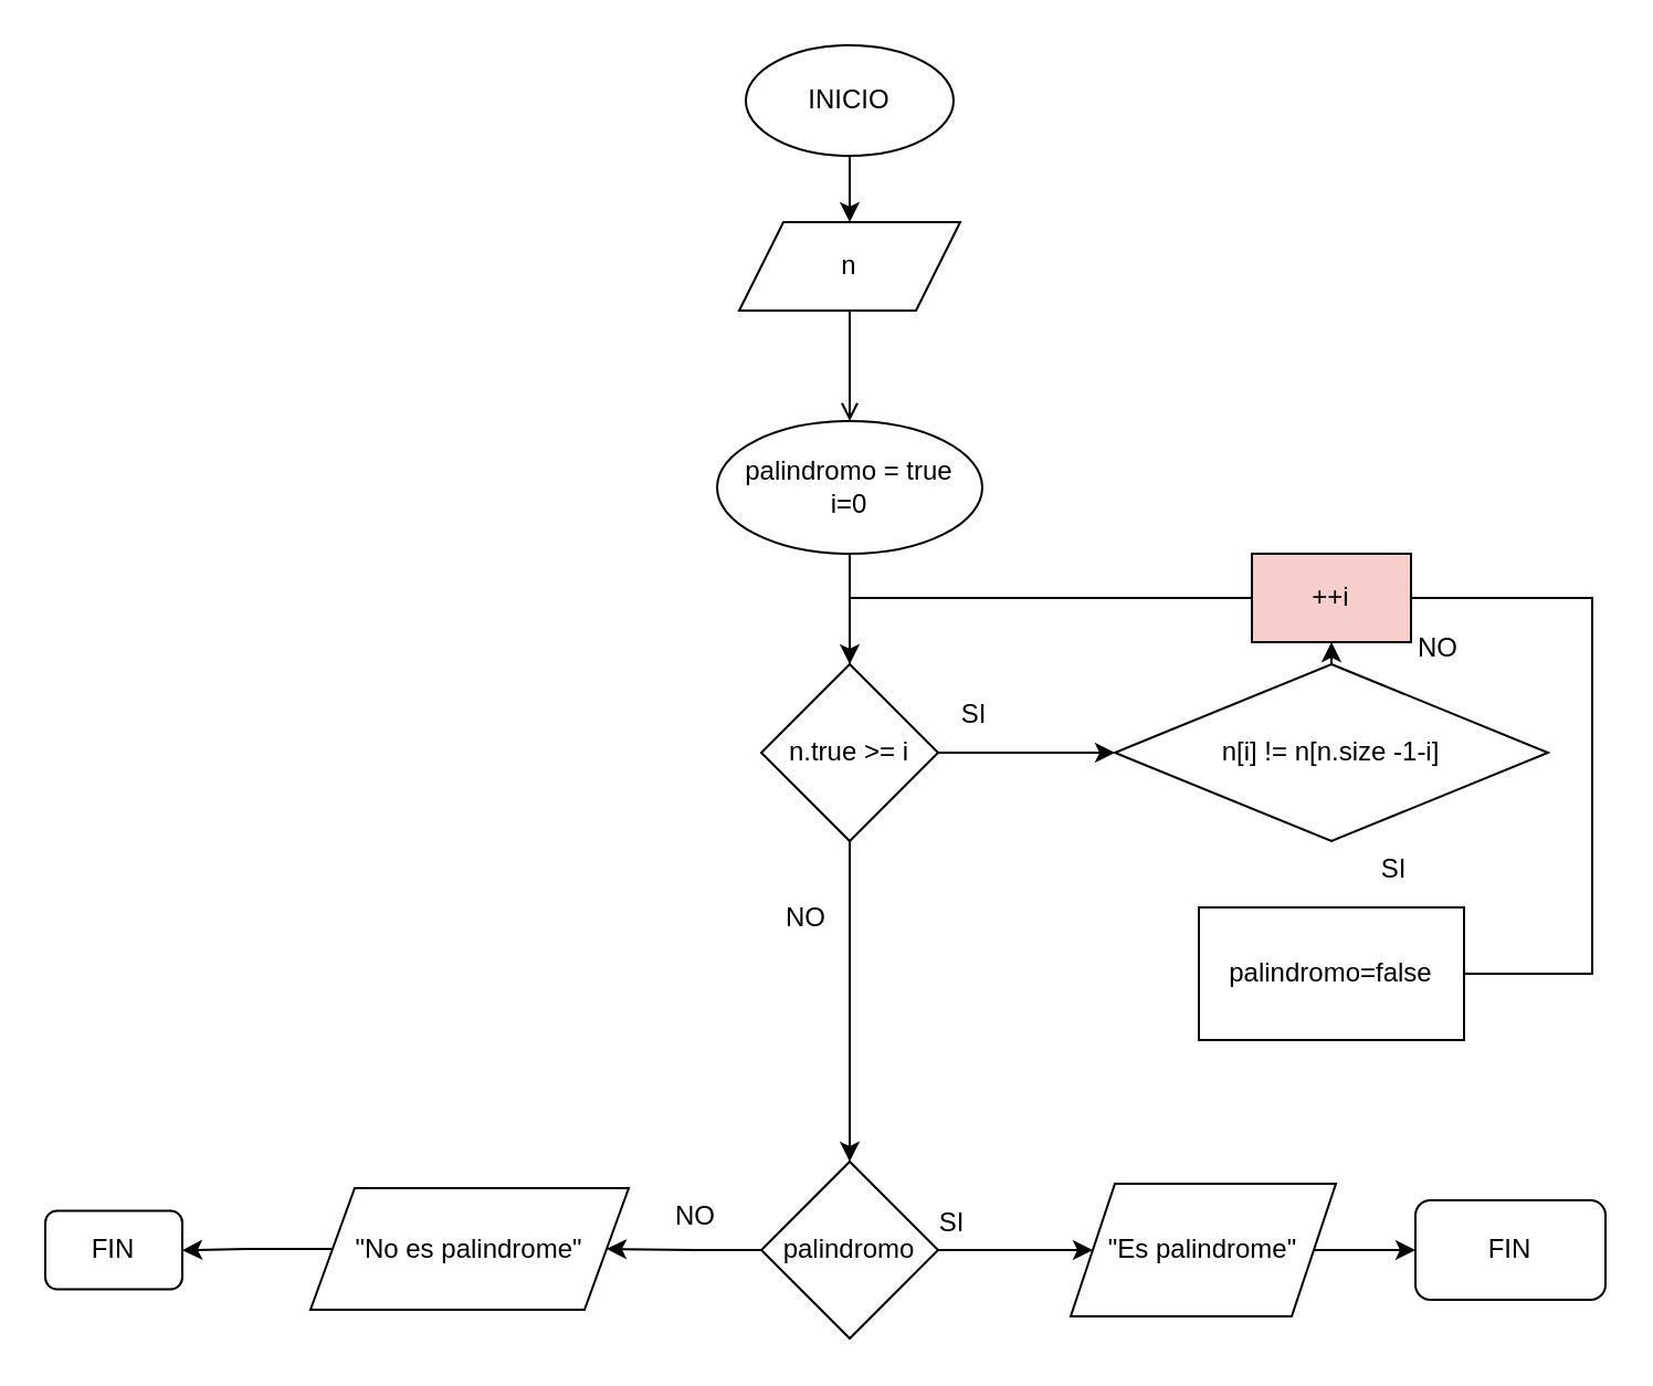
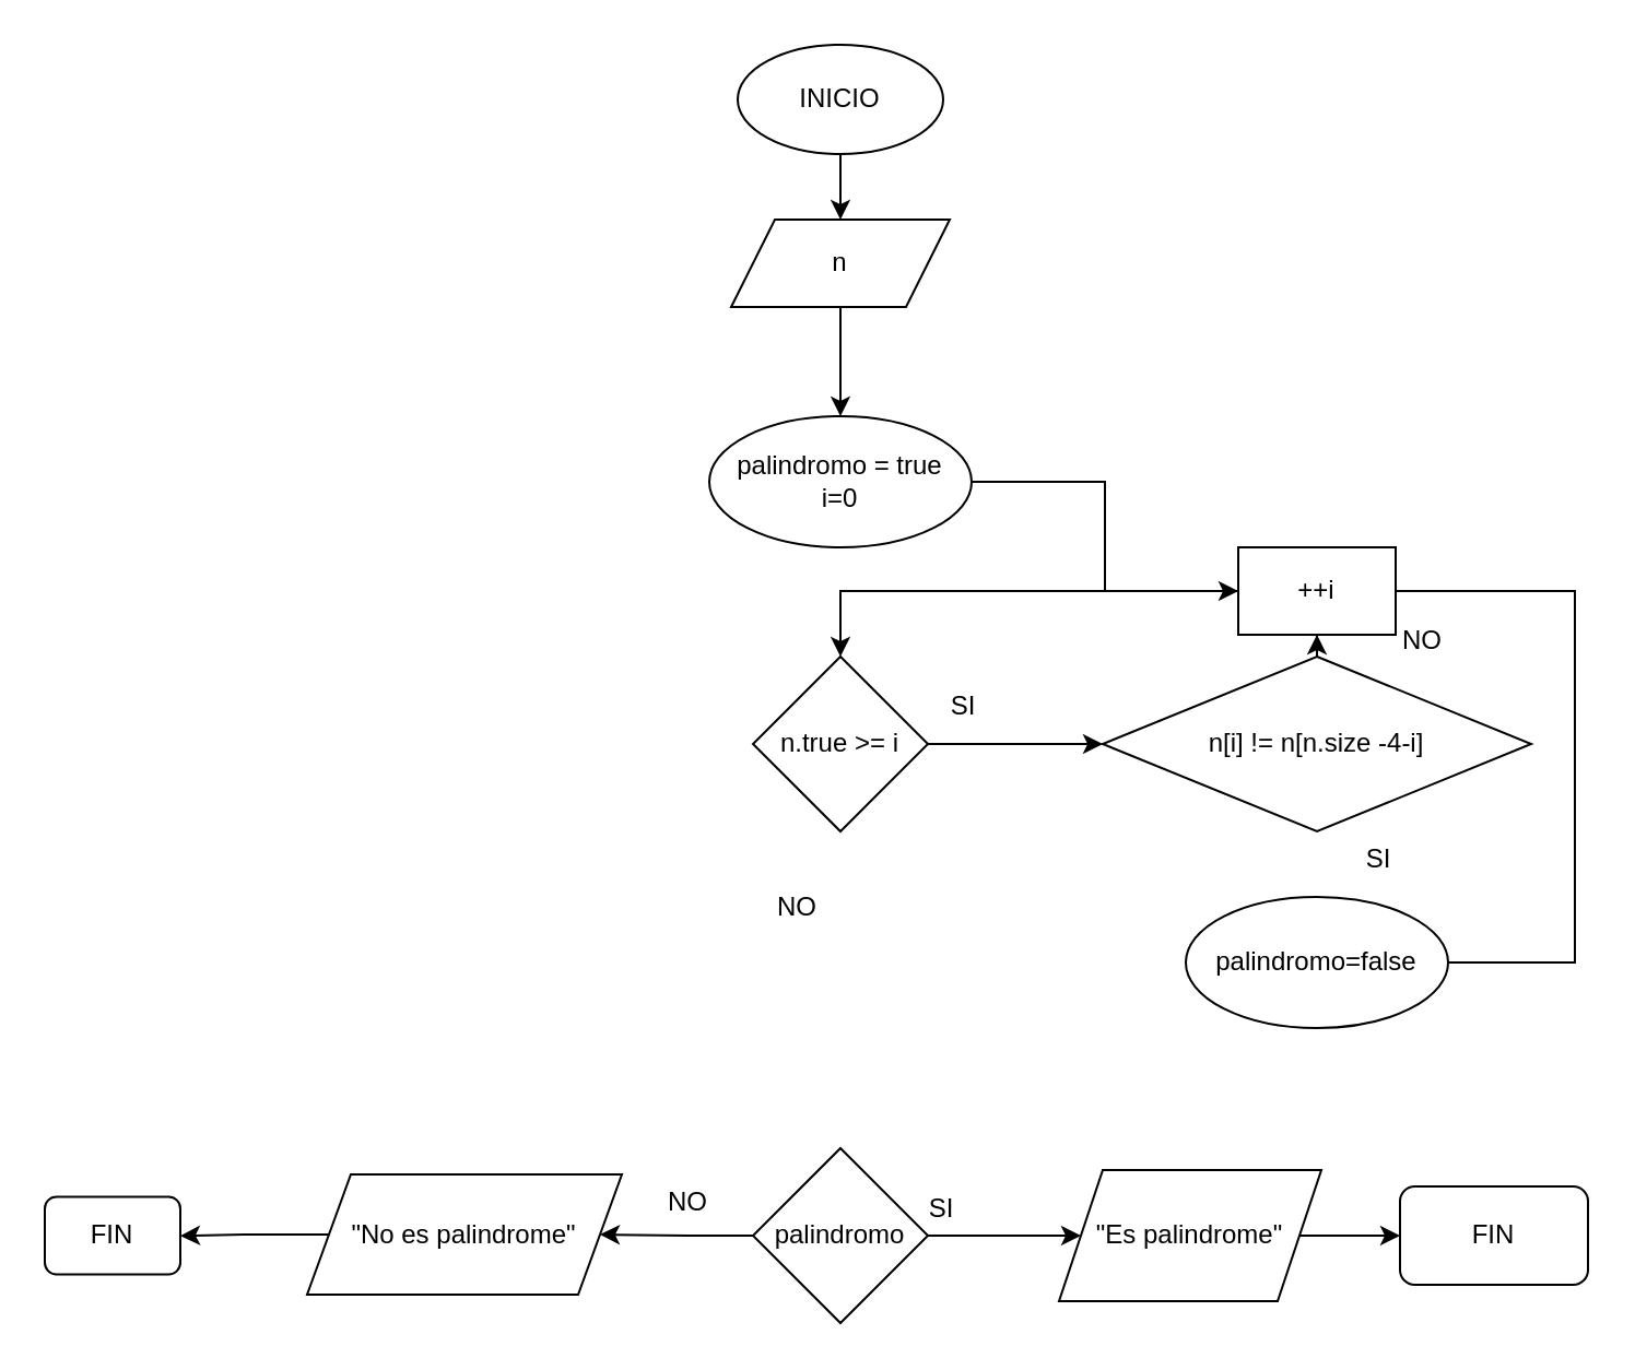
  <mxCell id="0" />
  <mxCell id="1" parent="0" />
  <mxCell id="2" value="" style="edgeStyle=orthogonalEdgeStyle;rounded=0;orthogonalLoop=1;jettySize=auto;html=1;" edge="1" parent="1" source="3" target="5"><mxGeometry relative="1" as="geometry" /></mxCell>
  <mxCell id="3" value="INICIO" style="ellipse;whiteSpace=wrap;html=1;" vertex="1" parent="1"><mxGeometry x="337" y="20" width="94" height="50" as="geometry" /></mxCell>
- <mxCell id="4" value="" style="edgeStyle=orthogonalEdgeStyle;rounded=0;orthogonalLoop=1;jettySize=auto;html=1;endArrow=open;" edge="1" parent="1" source="5" target="7"><mxGeometry relative="1" as="geometry" /></mxCell>
+ <mxCell id="4" value="" style="edgeStyle=orthogonalEdgeStyle;rounded=0;orthogonalLoop=1;jettySize=auto;html=1;" edge="1" parent="1" source="5" target="7"><mxGeometry relative="1" as="geometry" /></mxCell>
  <mxCell id="5" value="n" style="shape=parallelogram;perimeter=parallelogramPerimeter;whiteSpace=wrap;html=1;fixedSize=1;" vertex="1" parent="1"><mxGeometry x="334" y="100" width="100" height="40" as="geometry" /></mxCell>
- <mxCell id="6" value="" style="edgeStyle=orthogonalEdgeStyle;rounded=0;orthogonalLoop=1;jettySize=auto;html=1;" edge="1" parent="1" source="7" target="10"><mxGeometry relative="1" as="geometry" /></mxCell>
+ <mxCell id="6" value="" style="edgeStyle=orthogonalEdgeStyle;rounded=0;orthogonalLoop=1;jettySize=auto;html=1;" edge="1" parent="1" source="7" target="18"><mxGeometry relative="1" as="geometry" /></mxCell>
  <mxCell id="7" value="palindromo = true&lt;div&gt;i=0&lt;/div&gt;" style="ellipse;whiteSpace=wrap;html=1;" vertex="1" parent="1"><mxGeometry x="324" y="190" width="120" height="60" as="geometry" /></mxCell>
- <mxCell id="8" value="" style="edgeStyle=orthogonalEdgeStyle;rounded=0;orthogonalLoop=1;jettySize=auto;html=1;" edge="1" parent="1" source="10" target="13"><mxGeometry relative="1" as="geometry" /></mxCell>
  <mxCell id="9" value="" style="edgeStyle=orthogonalEdgeStyle;rounded=0;orthogonalLoop=1;jettySize=auto;html=1;" edge="1" parent="1" source="10" target="15"><mxGeometry relative="1" as="geometry" /></mxCell>
  <mxCell id="10" value="n.true &amp;gt;= i" style="rhombus;whiteSpace=wrap;html=1;" vertex="1" parent="1"><mxGeometry x="344" y="300" width="80" height="80" as="geometry" /></mxCell>
  <mxCell id="11" value="" style="edgeStyle=orthogonalEdgeStyle;rounded=0;orthogonalLoop=1;jettySize=auto;html=1;" edge="1" parent="1" source="13" target="20"><mxGeometry relative="1" as="geometry" /></mxCell>
  <mxCell id="12" value="" style="edgeStyle=orthogonalEdgeStyle;rounded=0;orthogonalLoop=1;jettySize=auto;html=1;" edge="1" parent="1" source="13" target="23"><mxGeometry relative="1" as="geometry" /></mxCell>
  <mxCell id="13" value="palindromo" style="rhombus;whiteSpace=wrap;html=1;" vertex="1" parent="1"><mxGeometry x="344" y="525" width="80" height="80" as="geometry" /></mxCell>
  <mxCell id="14" value="" style="edgeStyle=orthogonalEdgeStyle;rounded=0;orthogonalLoop=1;jettySize=auto;html=1;" edge="1" parent="1" source="15" target="18"><mxGeometry relative="1" as="geometry" /></mxCell>
- <mxCell id="15" value="n[i] != n[n.size -1-i]" style="rhombus;whiteSpace=wrap;html=1;" vertex="1" parent="1"><mxGeometry x="504" y="300" width="196" height="80" as="geometry" /></mxCell>
- <mxCell id="16" value="" style="edgeStyle=orthogonalEdgeStyle;rounded=0;orthogonalLoop=1;jettySize=auto;html=1;exitX=1;exitY=0.5;exitDx=0;exitDy=0;endArrow=none;" edge="1" parent="1" source="17" target="10"><mxGeometry relative="1" as="geometry"><mxPoint x="720" y="270" as="targetPoint" /><Array as="points"><mxPoint x="720" y="440" /><mxPoint x="720" y="270" /><mxPoint x="384" y="270" /></Array></mxGeometry></mxCell>
- <mxCell id="17" value="palindromo=false" style="whiteSpace=wrap;html=1;" vertex="1" parent="1"><mxGeometry x="542" y="410" width="120" height="60" as="geometry" /></mxCell>
- <mxCell id="18" value="++i" style="whiteSpace=wrap;html=1;fillColor=#f8cecc;" vertex="1" parent="1"><mxGeometry x="566" y="250" width="72" height="40" as="geometry" /></mxCell>
+ <mxCell id="15" value="n[i] != n[n.size -4-i]" style="rhombus;whiteSpace=wrap;html=1;" vertex="1" parent="1"><mxGeometry x="504" y="300" width="196" height="80" as="geometry" /></mxCell>
+ <mxCell id="16" value="" style="edgeStyle=orthogonalEdgeStyle;rounded=0;orthogonalLoop=1;jettySize=auto;html=1;exitX=1;exitY=0.5;exitDx=0;exitDy=0;" edge="1" parent="1" source="17" target="10"><mxGeometry relative="1" as="geometry"><mxPoint x="720" y="270" as="targetPoint" /><Array as="points"><mxPoint x="720" y="440" /><mxPoint x="720" y="270" /><mxPoint x="384" y="270" /></Array></mxGeometry></mxCell>
+ <mxCell id="17" value="palindromo=false" style="ellipse;whiteSpace=wrap;html=1;" vertex="1" parent="1"><mxGeometry x="542" y="410" width="120" height="60" as="geometry" /></mxCell>
+ <mxCell id="18" value="++i" style="whiteSpace=wrap;html=1;" vertex="1" parent="1"><mxGeometry x="566" y="250" width="72" height="40" as="geometry" /></mxCell>
  <mxCell id="19" value="" style="edgeStyle=orthogonalEdgeStyle;rounded=0;orthogonalLoop=1;jettySize=auto;html=1;" edge="1" parent="1" source="20" target="21"><mxGeometry relative="1" as="geometry" /></mxCell>
  <mxCell id="20" value="&quot;Es palindrome&quot;" style="shape=parallelogram;perimeter=parallelogramPerimeter;whiteSpace=wrap;html=1;fixedSize=1;" vertex="1" parent="1"><mxGeometry x="484" y="535" width="120" height="60" as="geometry" /></mxCell>
  <mxCell id="21" value="FIN" style="rounded=1;whiteSpace=wrap;html=1;" vertex="1" parent="1"><mxGeometry x="640" y="542.5" width="86" height="45" as="geometry" /></mxCell>
  <mxCell id="22" value="" style="edgeStyle=orthogonalEdgeStyle;rounded=0;orthogonalLoop=1;jettySize=auto;html=1;" edge="1" parent="1" source="23" target="24"><mxGeometry relative="1" as="geometry" /></mxCell>
  <mxCell id="23" value="&quot;No es palindrome&quot;" style="shape=parallelogram;perimeter=parallelogramPerimeter;whiteSpace=wrap;html=1;fixedSize=1;" vertex="1" parent="1"><mxGeometry x="140" y="537" width="144" height="55" as="geometry" /></mxCell>
  <mxCell id="24" value="FIN" style="rounded=1;whiteSpace=wrap;html=1;" vertex="1" parent="1"><mxGeometry x="20" y="547.25" width="62" height="35.5" as="geometry" /></mxCell>
  <mxCell id="25" value="SI" style="text;html=1;align=center;verticalAlign=middle;resizable=0;points=[];autosize=1;strokeColor=none;fillColor=none;" vertex="1" parent="1"><mxGeometry x="615" y="378" width="30" height="30" as="geometry" /></mxCell>
  <mxCell id="26" value="SI" style="text;html=1;align=center;verticalAlign=middle;resizable=0;points=[];autosize=1;strokeColor=none;fillColor=none;" vertex="1" parent="1"><mxGeometry x="415" y="538" width="30" height="30" as="geometry" /></mxCell>
  <mxCell id="27" value="NO" style="text;html=1;align=center;verticalAlign=middle;resizable=0;points=[];autosize=1;strokeColor=none;fillColor=none;" vertex="1" parent="1"><mxGeometry x="344" y="400" width="40" height="30" as="geometry" /></mxCell>
  <mxCell id="28" value="NO" style="text;html=1;align=center;verticalAlign=middle;resizable=0;points=[];autosize=1;strokeColor=none;fillColor=none;" vertex="1" parent="1"><mxGeometry x="294" y="535" width="40" height="30" as="geometry" /></mxCell>
  <mxCell id="29" value="NO" style="text;html=1;align=center;verticalAlign=middle;resizable=0;points=[];autosize=1;strokeColor=none;fillColor=none;" vertex="1" parent="1"><mxGeometry x="630" y="278" width="40" height="30" as="geometry" /></mxCell>
  <mxCell id="30" value="SI" style="text;html=1;align=center;verticalAlign=middle;resizable=0;points=[];autosize=1;strokeColor=none;fillColor=none;" vertex="1" parent="1"><mxGeometry x="425" y="308" width="30" height="30" as="geometry" /></mxCell>
